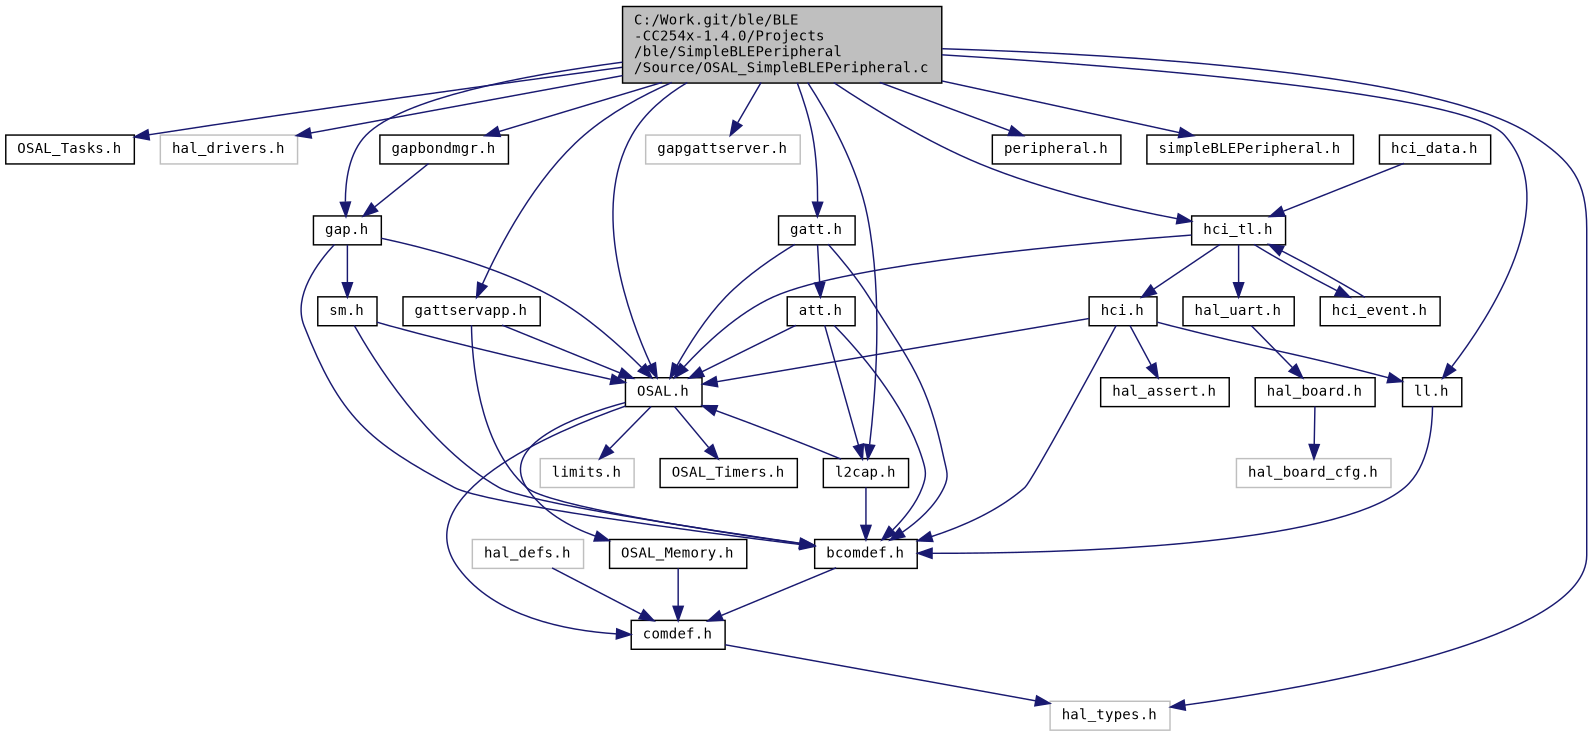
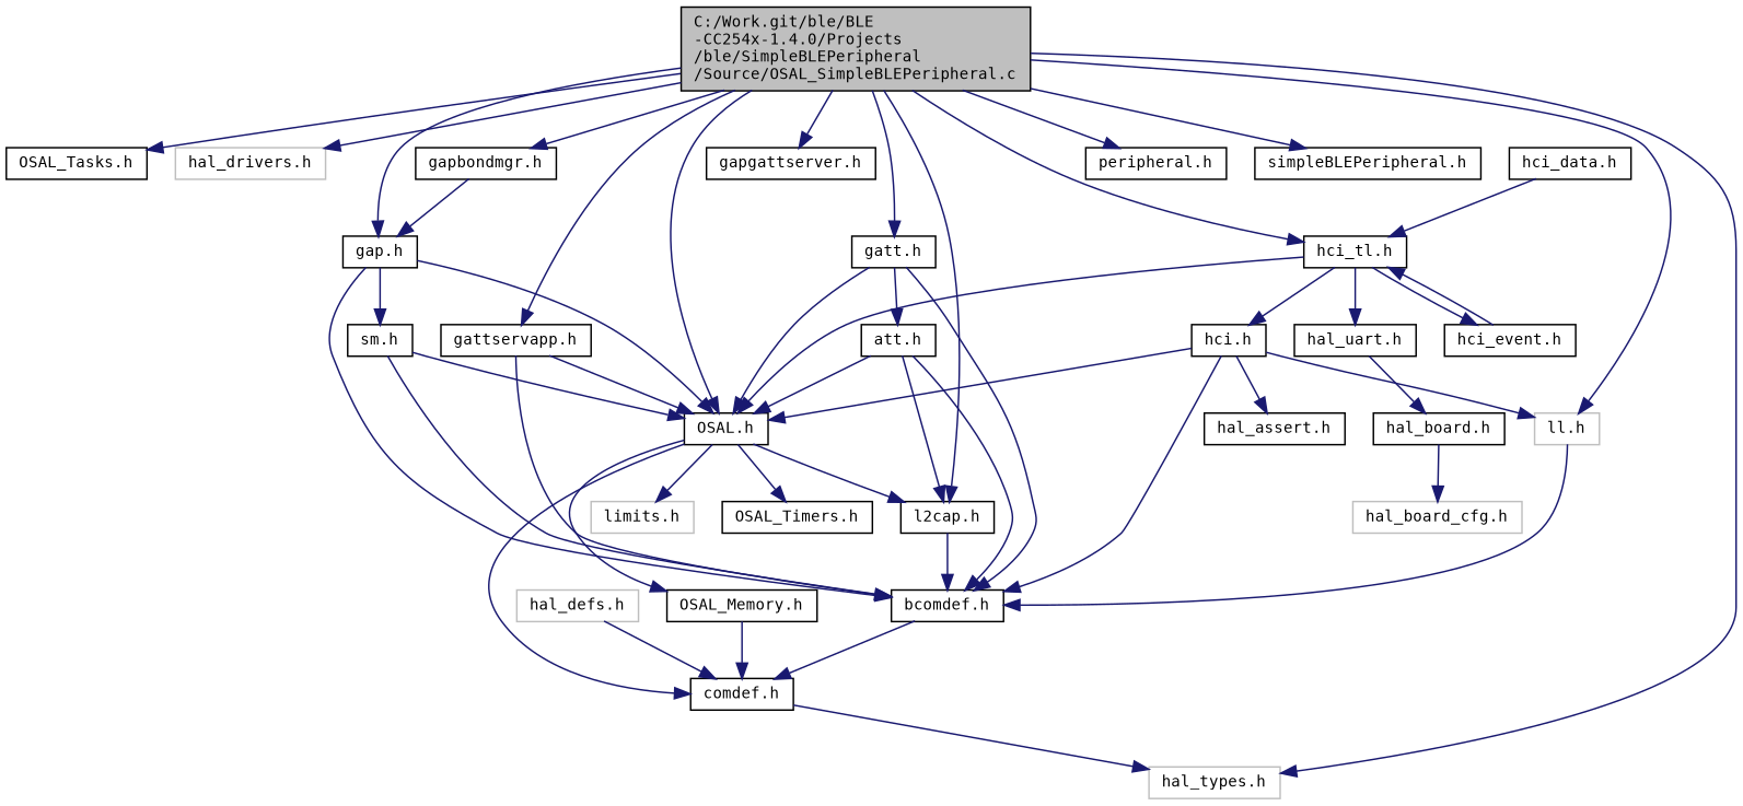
  digraph {
    fontname="DejaVu Sans Mono"
    node [color=black fillcolor=white fontname="DejaVu Sans Mono" fontsize=10 shape=record style=filled]
    edge [color=midnightblue fontname="DejaVu Sans Mono" fontsize=10 labelfontname=Helvetica labelfontsize=10 style=solid]
    n1 [fillcolor=grey75 fontcolor=black height=0.2 label="C:/Work.git/ble/BLE\l-CC254x-1.4.0/Projects\l/ble/SimpleBLEPeripheral\l/Source/OSAL_SimpleBLEPeripheral.c" width=0.4]
    n2 [color=grey75 height=0.2 label="hal_types.h" width=0.4]
    n3 [height=0.2 label="OSAL.h" width=0.4]
    n4 [height=0.2 label="OSAL_Tasks.h" width=0.4]
    n5 [color=grey75 height=0.2 label="hal_drivers.h" width=0.4]
-   n6 [height=0.2 label="ll.h" width=0.4]
+   n6 [color=grey75 height=0.2 label="ll.h" width=0.4]
    n7 [height=0.2 label="hci_tl.h" width=0.4]
    n8 [height=0.2 label="l2cap.h" width=0.4]
    n9 [height=0.2 label="gap.h" width=0.4]
-   n10 [color=grey75 height=0.2 label="gapgattserver.h" width=0.4]
+   n10 [height=0.2 label="gapgattserver.h" width=0.4]
    n11 [height=0.2 label="gapbondmgr.h" width=0.4]
    n12 [height=0.2 label="gatt.h" width=0.4]
    n13 [height=0.2 label="gattservapp.h" width=0.4]
    n14 [height=0.2 label="peripheral.h" width=0.4]
    n15 [height=0.2 label="simpleBLEPeripheral.h" width=0.4]
    n16 [color=grey75 height=0.2 label="limits.h" width=0.4]
    n17 [height=0.2 label="comdef.h" width=0.4]
    n18 [height=0.2 label="OSAL_Memory.h" width=0.4]
    n19 [height=0.2 label="OSAL_Timers.h" width=0.4]
    n20 [height=0.2 label="bcomdef.h" width=0.4]
    n21 [height=0.2 label="hci.h" width=0.4]
    n22 [height=0.2 label="hal_uart.h" width=0.4]
    n23 [height=0.2 label="hci_event.h" width=0.4]
    n24 [height=0.2 label="sm.h" width=0.4]
    n25 [height=0.2 label="att.h" width=0.4]
    n26 [color=grey75 height=0.2 label="hal_defs.h" width=0.4]
    n27 [height=0.2 label="hal_assert.h" width=0.4]
    n28 [height=0.2 label="hal_board.h" width=0.4]
    n29 [height=0.2 label="hci_data.h" width=0.4]
    n30 [color=grey75 height=0.2 label="hal_board_cfg.h" width=0.4]
    n1 -> n2
    n1 -> n3
    n1 -> n4
    n1 -> n5
    n1 -> n6
    n1 -> n7
    n1 -> n8
    n1 -> n9
    n1 -> n10
    n1 -> n11
    n1 -> n12
    n1 -> n13
    n1 -> n14
    n1 -> n15
    n3 -> n16
    n3 -> n17
    n3 -> n18
    n3 -> n19
    n6 -> n20
    n7 -> n3
    n7 -> n21
    n7 -> n22
    n7 -> n23
-   n8 -> n3
+   n3 -> n8
    n8 -> n20
    n9 -> n3
    n9 -> n20
    n9 -> n24
    n11 -> n9
    n12 -> n3
    n12 -> n20
    n12 -> n25
    n13 -> n3
    n13 -> n20
    n17 -> n2
    n18 -> n17
    n20 -> n17
    n21 -> n3
    n21 -> n6
    n21 -> n20
    n21 -> n27
    n22 -> n28
    n23 -> n7
    n24 -> n3
    n24 -> n20
    n25 -> n3
    n25 -> n8
    n25 -> n20
    n26 -> n17
    n28 -> n30
    n29 -> n7
  }
